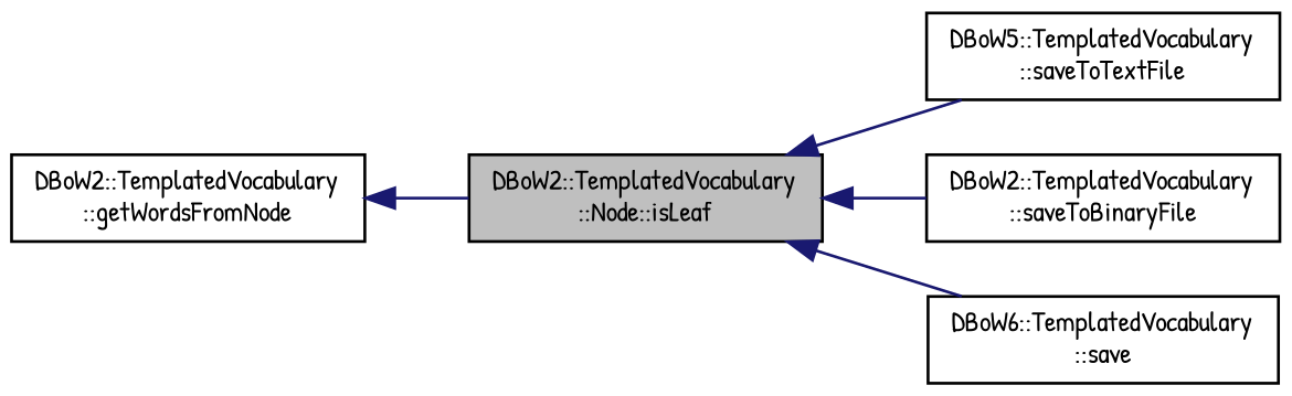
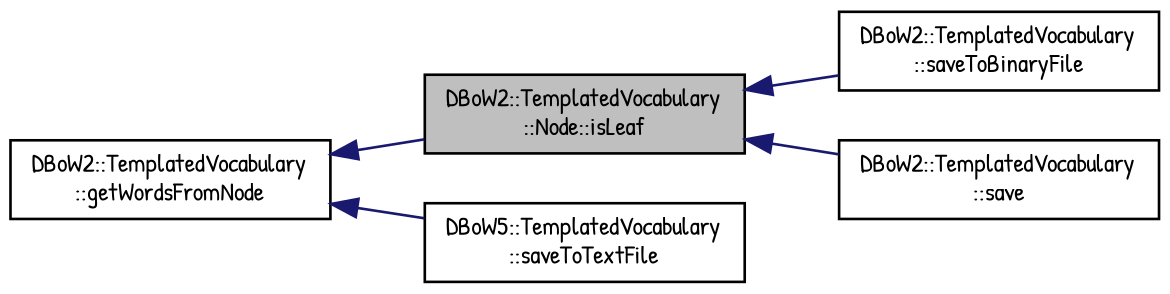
  digraph {
    fontname="Patrick Hand"
    rankdir=LR
    node [color=black fillcolor=white fontname="Patrick Hand" fontsize=10 shape=record style=filled]
    edge [color=midnightblue dir=back fontname="Patrick Hand" fontsize=10 labelfontname=Helvetica labelfontsize=10 style=solid]
    n1 [fillcolor=grey75 fontcolor=black height=0.2 label="DBoW2::TemplatedVocabulary\l::Node::isLeaf" width=0.4]
    n2 [height=0.2 label="DBoW5::TemplatedVocabulary\l::saveToTextFile" width=0.4]
    n3 [height=0.2 label="DBoW2::TemplatedVocabulary\l::saveToBinaryFile" width=0.4]
-   n4 [height=0.2 label="DBoW6::TemplatedVocabulary\l::save" width=0.4]
+   n4 [height=0.2 label="DBoW2::TemplatedVocabulary\l::save" width=0.4]
    n5 [height=0.2 label="DBoW2::TemplatedVocabulary\l::getWordsFromNode" width=0.4]
-   n1 -> n2
+   n5 -> n2
    n1 -> n3
    n1 -> n4
    n5 -> n1
  }
